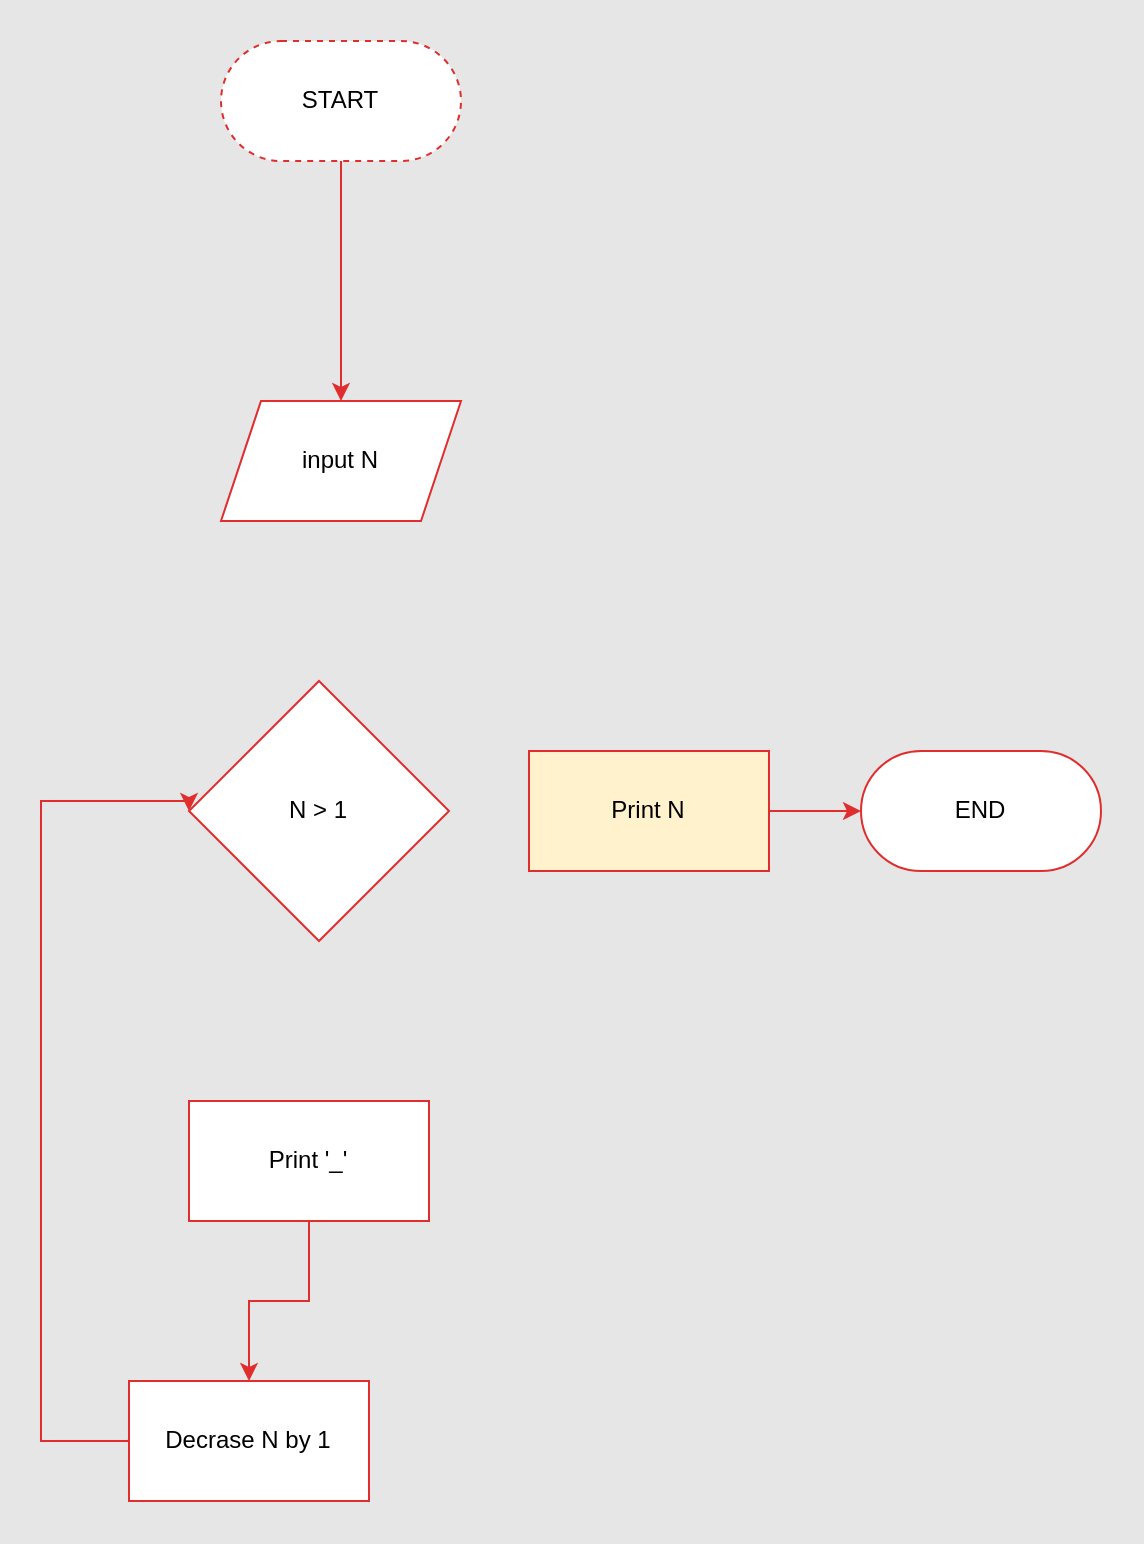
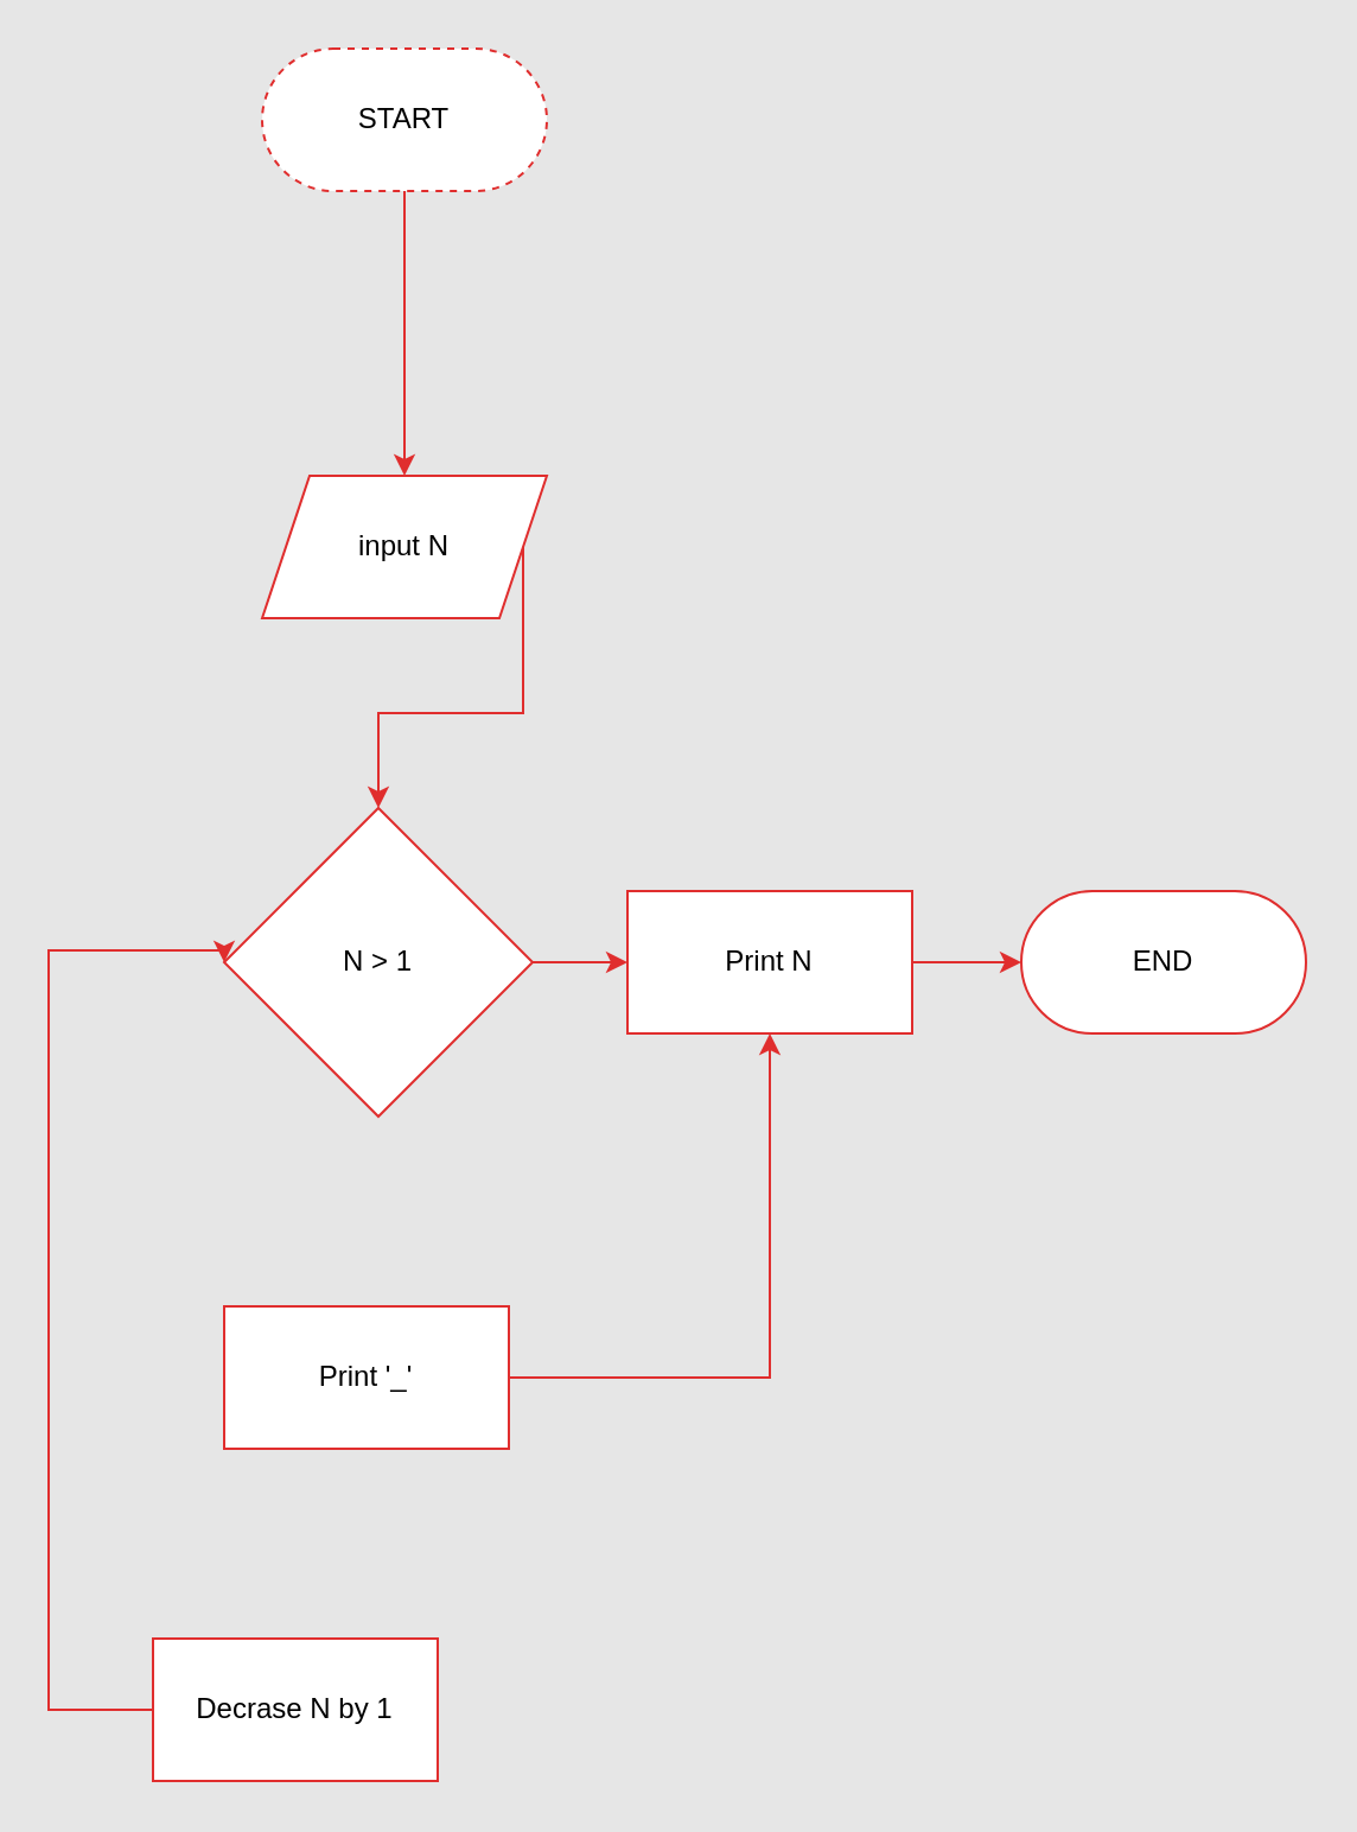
  <mxCell id="0" />
  <mxCell id="1" parent="0" />
  <mxCell id="2" value="" style="edgeStyle=orthogonalEdgeStyle;rounded=0;orthogonalLoop=1;jettySize=auto;html=1;entryX=0.5;entryY=0;entryDx=0;entryDy=0;strokeColor=#e02e2e;" edge="1" parent="1" source="3" target="7"><mxGeometry relative="1" as="geometry"><mxPoint x="-130" y="300" as="targetPoint" /><Array as="points" /></mxGeometry></mxCell>
  <mxCell id="3" value="START" style="rounded=1;whiteSpace=wrap;html=1;arcSize=50;strokeColor=#e02e2e;dashed=1;" vertex="1" parent="1"><mxGeometry x="110" y="20" width="120" height="60" as="geometry" /></mxCell>
+ <mxCell id="4" value="" style="edgeStyle=orthogonalEdgeStyle;rounded=0;orthogonalLoop=1;jettySize=auto;html=1;exitX=1;exitY=0.5;exitDx=0;exitDy=0;strokeColor=#e02e2e;" edge="1" parent="1" source="7" target="6"><mxGeometry relative="1" as="geometry"><mxPoint x="-160" y="360" as="sourcePoint" /></mxGeometry></mxCell>
+ <mxCell id="5" value="" style="edgeStyle=orthogonalEdgeStyle;rounded=0;orthogonalLoop=1;jettySize=auto;html=1;strokeColor=#e02e2e;" edge="1" parent="1" source="6" target="9"><mxGeometry relative="1" as="geometry" /></mxCell>
  <mxCell id="6" value="N &amp;gt; 1" style="rhombus;whiteSpace=wrap;html=1;rounded=0;strokeColor=#e02e2e;" vertex="1" parent="1"><mxGeometry x="94" y="340" width="130" height="130" as="geometry" /></mxCell>
  <mxCell id="7" value="input N" style="shape=parallelogram;perimeter=parallelogramPerimeter;whiteSpace=wrap;html=1;fixedSize=1;strokeColor=#e02e2e;" vertex="1" parent="1"><mxGeometry x="110" y="200" width="120" height="60" as="geometry" /></mxCell>
  <mxCell id="8" value="" style="edgeStyle=orthogonalEdgeStyle;rounded=0;orthogonalLoop=1;jettySize=auto;html=1;strokeColor=#e02e2e;" edge="1" parent="1" source="9" target="10"><mxGeometry relative="1" as="geometry" /></mxCell>
- <mxCell id="9" value="Print N" style="rounded=0;whiteSpace=wrap;html=1;strokeColor=#e02e2e;fillColor=#fff2cc;" vertex="1" parent="1"><mxGeometry x="264" y="375" width="120" height="60" as="geometry" /></mxCell>
+ <mxCell id="9" value="Print N" style="rounded=0;whiteSpace=wrap;html=1;strokeColor=#e02e2e;" vertex="1" parent="1"><mxGeometry x="264" y="375" width="120" height="60" as="geometry" /></mxCell>
  <mxCell id="10" value="END" style="rounded=1;whiteSpace=wrap;html=1;arcSize=50;strokeColor=#e02e2e;" vertex="1" parent="1"><mxGeometry x="430" y="375" width="120" height="60" as="geometry" /></mxCell>
- <mxCell id="11" value="" style="edgeStyle=orthogonalEdgeStyle;rounded=0;orthogonalLoop=1;jettySize=auto;html=1;strokeColor=#e02e2e;" edge="1" parent="1" source="12" target="14"><mxGeometry relative="1" as="geometry" /></mxCell>
+ <mxCell id="11" value="" style="edgeStyle=orthogonalEdgeStyle;rounded=0;orthogonalLoop=1;jettySize=auto;html=1;strokeColor=#e02e2e;" edge="1" parent="1" source="12" target="9"><mxGeometry relative="1" as="geometry" /></mxCell>
  <mxCell id="12" value="Print '_'" style="rounded=0;whiteSpace=wrap;html=1;strokeColor=#e02e2e;" vertex="1" parent="1"><mxGeometry x="94" y="550" width="120" height="60" as="geometry" /></mxCell>
  <mxCell id="13" style="edgeStyle=orthogonalEdgeStyle;rounded=0;orthogonalLoop=1;jettySize=auto;html=1;exitX=0;exitY=0.5;exitDx=0;exitDy=0;entryX=0;entryY=0.5;entryDx=0;entryDy=0;strokeColor=#e02e2e;" edge="1" parent="1" source="14" target="6"><mxGeometry relative="1" as="geometry"><Array as="points"><mxPoint x="20" y="720" /><mxPoint x="20" y="400" /><mxPoint x="94" y="400" /></Array></mxGeometry></mxCell>
  <mxCell id="14" value="Decrase N by 1" style="rounded=0;whiteSpace=wrap;html=1;strokeColor=#e02e2e;" vertex="1" parent="1"><mxGeometry x="64" y="690" width="120" height="60" as="geometry" /></mxCell>
